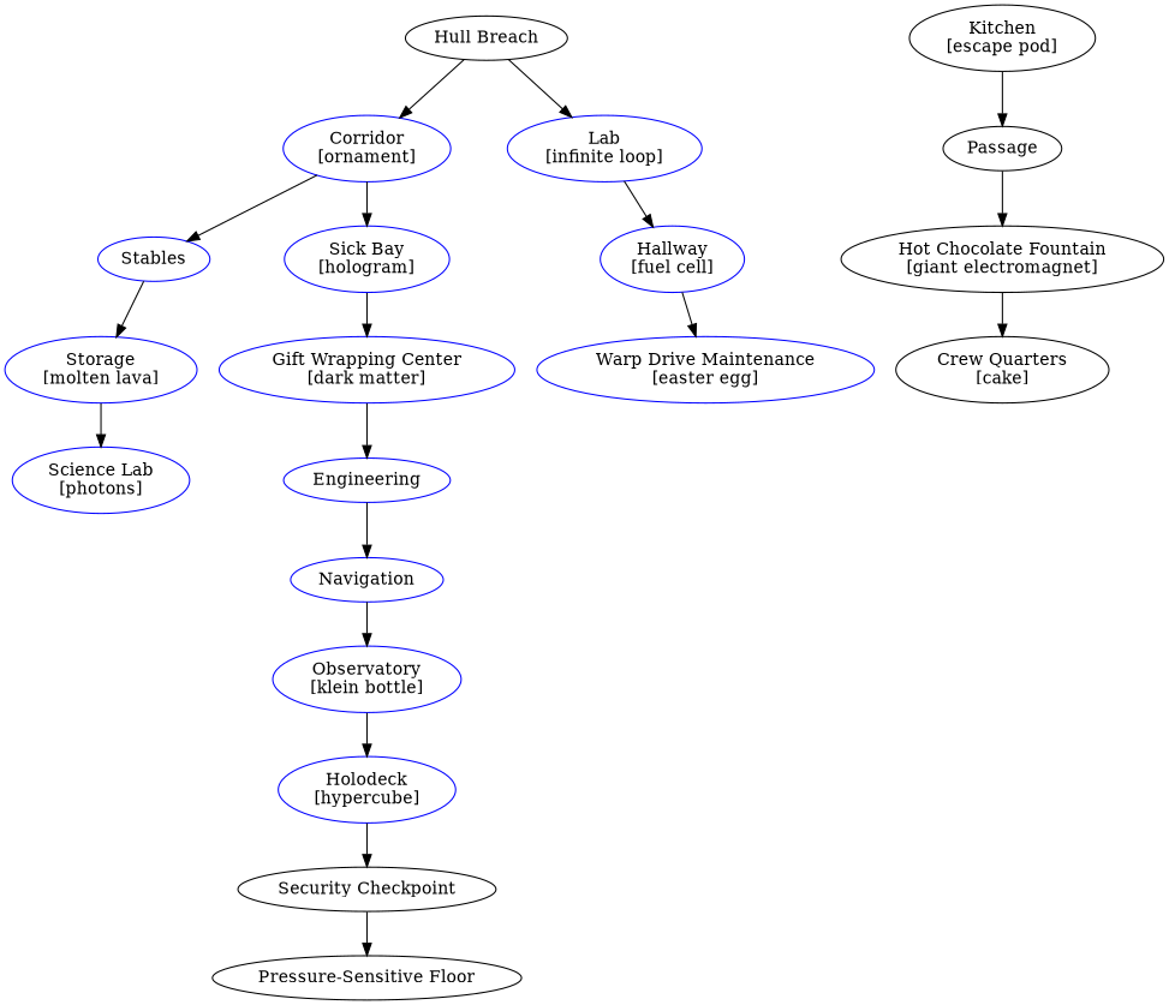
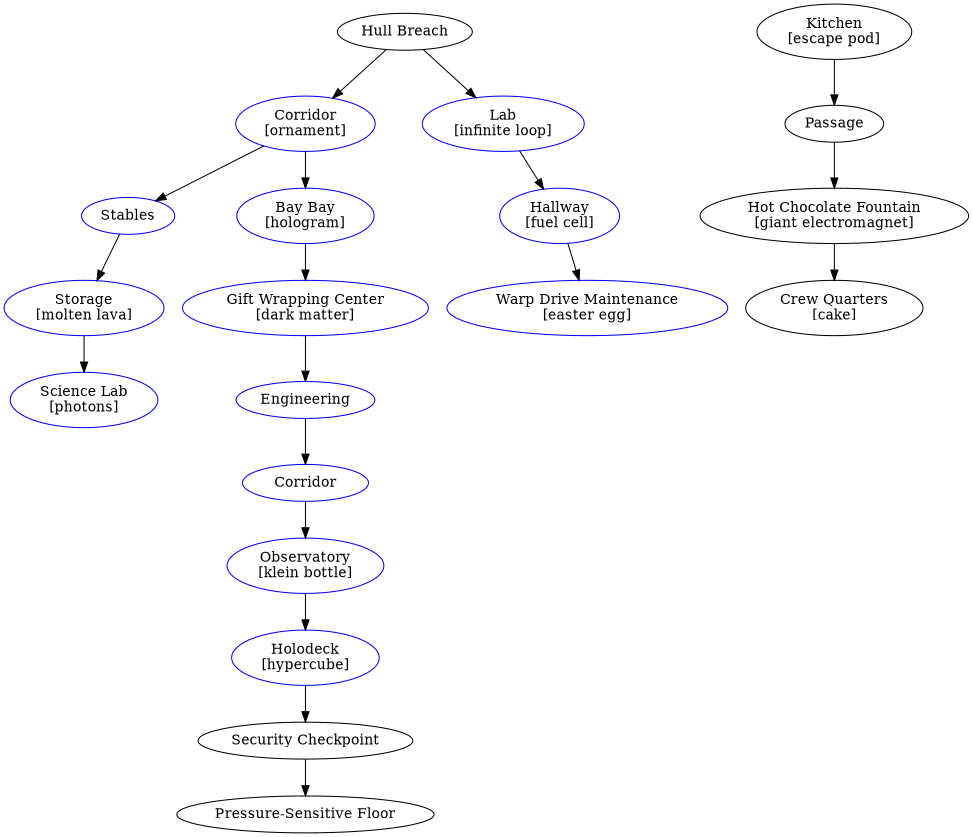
  digraph {
    node [color=blue]
    n1 [label="Hull Breach" color=""]
    n2 [label="Corridor\n[ornament]"]
    n3 [label="Lab\n[infinite loop]"]
    n4 [label=Stables]
-   n5 [label="Sick Bay\n[hologram]"]
+   n5 [label="Bay Bay\n[hologram]"]
    n6 [label="Hallway\n[fuel cell]"]
    n7 [label="Kitchen\n[escape pod]" color=""]
    n8 [label=Passage color=""]
    n9 [label="Storage\n[molten lava]"]
    n10 [label="Gift Wrapping Center\n[dark matter]"]
    n11 [label="Science Lab\n[photons]"]
    n12 [label=Engineering]
-   n13 [label=Navigation]
+   n13 [label=Corridor]
    n14 [label="Observatory\n[klein bottle]"]
    n15 [label="Holodeck\n[hypercube]"]
    n16 [color=black label="Security Checkpoint"]
    n17 [label="Pressure-Sensitive Floor" color=""]
    n18 [label="Warp Drive Maintenance\n[easter egg]"]
    n19 [label="Hot Chocolate Fountain\n[giant electromagnet]" color=""]
    n20 [label="Crew Quarters\n[cake]" color=""]
    n1 -> n2
    n1 -> n3
    n2 -> n4
    n2 -> n5
    n3 -> n6
    n4 -> n9
    n5 -> n10
    n6 -> n18
    n7 -> n8
    n8 -> n19
    n9 -> n11
    n10 -> n12
    n12 -> n13
    n13 -> n14
    n14 -> n15
    n15 -> n16
    n16 -> n17
    n19 -> n20
  }
